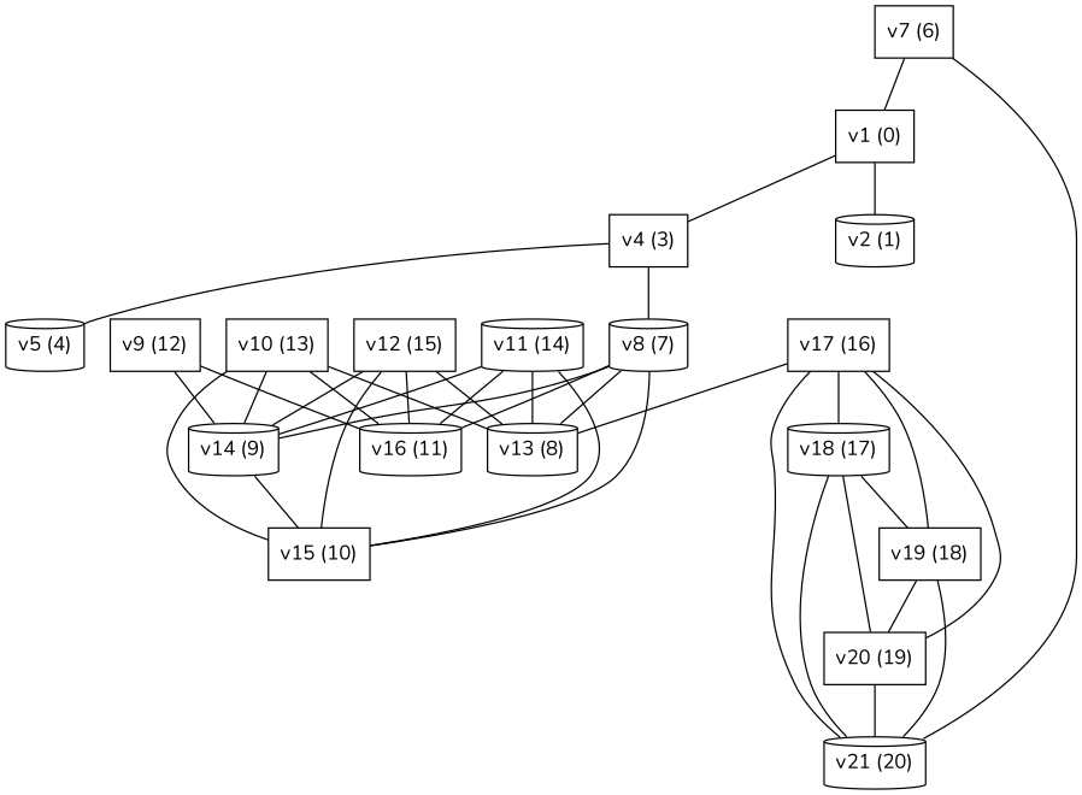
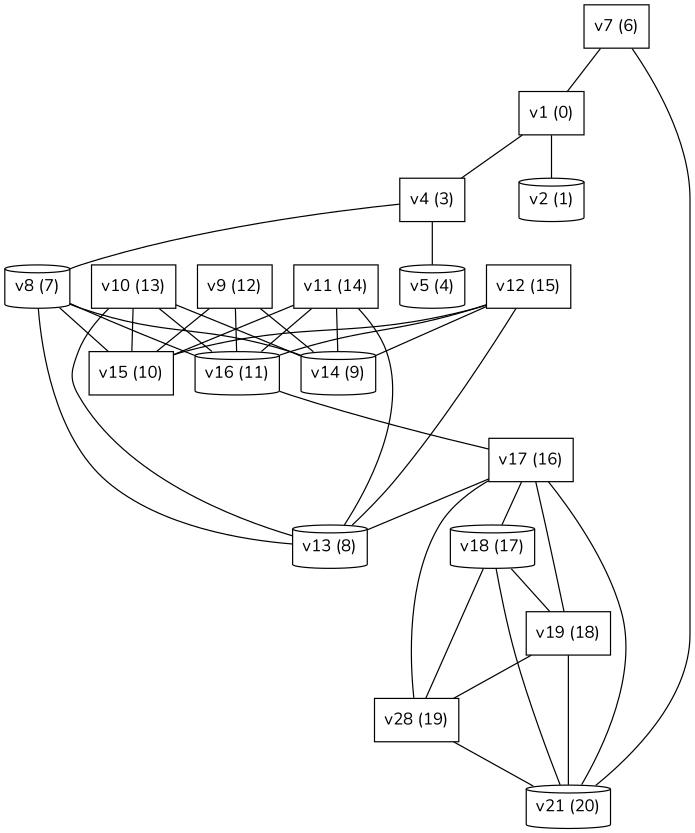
  graph {
    fontname=Nunito
    node [fontname=Nunito shape=box]
    edge [fontname=Nunito]
    n1 [label="v1 (0)"]
    n2 [label="v2 (1)" shape=cylinder]
    n3 [label="v4 (3)"]
    n4 [label="v5 (4)" shape=cylinder]
    n5 [label="v8 (7)" shape=cylinder]
    n6 [label="v10 (13)"]
    n7 [label="v13 (8)" shape=cylinder]
    n8 [label="v14 (9)" shape=cylinder]
    n9 [label="v15 (10)"]
    n10 [label="v16 (11)" shape=cylinder]
    n11 [label="v17 (16)"]
-   n12 [label="v11 (14)" shape=cylinder]
+   n12 [label="v11 (14)"]
    n13 [label="v12 (15)"]
    n14 [label="v18 (17)" shape=cylinder]
    n15 [label="v19 (18)"]
-   n16 [label="v20 (19)"]
+   n16 [label="v28 (19)"]
    n17 [label="v21 (20)" shape=cylinder]
    n18 [label="v7 (6)"]
    n19 [label="v9 (12)"]
    n1 -- n2
    n1 -- n3
    n3 -- n4
    n3 -- n5
    n5 -- n7
    n5 -- n8
    n5 -- n9
    n5 -- n10
    n6 -- n7
    n6 -- n8
    n6 -- n9
    n6 -- n10
+   n10 -- n11
    n11 -- n7
    n11 -- n14
    n11 -- n15
    n11 -- n16
    n11 -- n17
    n12 -- n7
    n12 -- n8
    n12 -- n9
    n12 -- n10
    n13 -- n7
    n13 -- n8
    n13 -- n9
    n13 -- n10
    n14 -- n15
    n14 -- n16
    n14 -- n17
    n15 -- n16
    n15 -- n17
    n16 -- n17
    n18 -- n1
    n18 -- n17
    n19 -- n8
-   n8 -- n9
+   n19 -- n9
    n19 -- n10
  }
